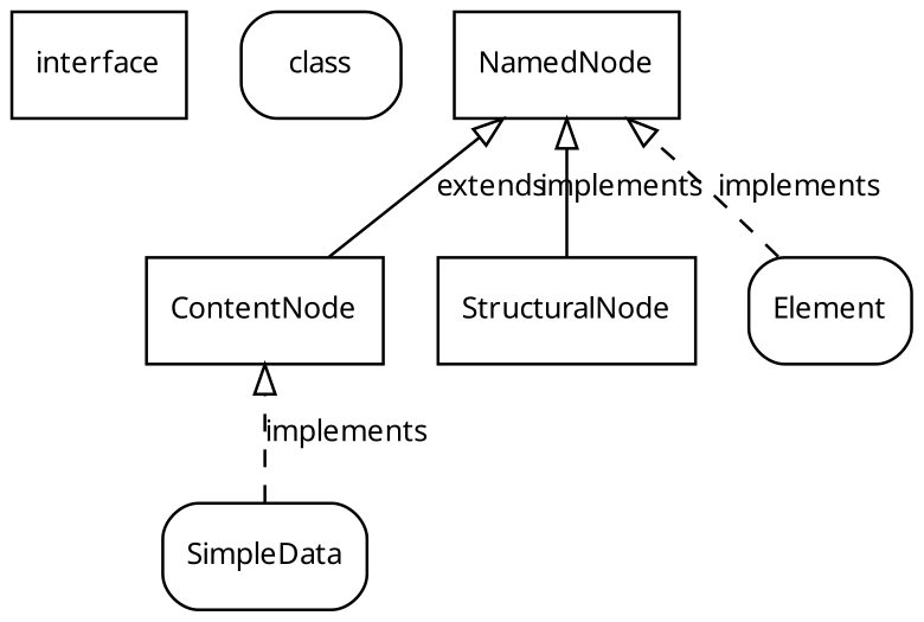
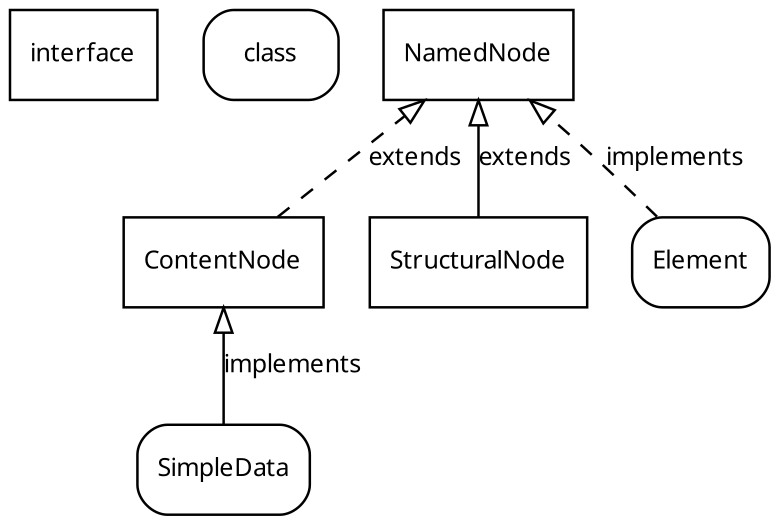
  digraph {
    rankdir=BT
    node [fontname="TeXGyrePagella-Regular" fontsize=10 shape=rectangle]
    edge [arrowhead=empty fontname="TeXGyrePagella-Regular" fontsize=10]
    interface
    class [style=rounded]
    NamedNode
    ContentNode
    StructuralNode
    SimpleData [style=rounded]
    Element [style=rounded]
    subgraph sub_1 {
      rank=same
      interface
      class
      NamedNode
    }
-   ContentNode -> NamedNode [label=extends]
-   StructuralNode -> NamedNode [label=implements]
-   SimpleData -> ContentNode [label=implements style=dashed]
+   ContentNode -> NamedNode [label=extends style=dashed]
+   StructuralNode -> NamedNode [label=extends]
+   SimpleData -> ContentNode [label=implements style=solid]
    Element -> NamedNode [label=implements style=dashed]
  }
